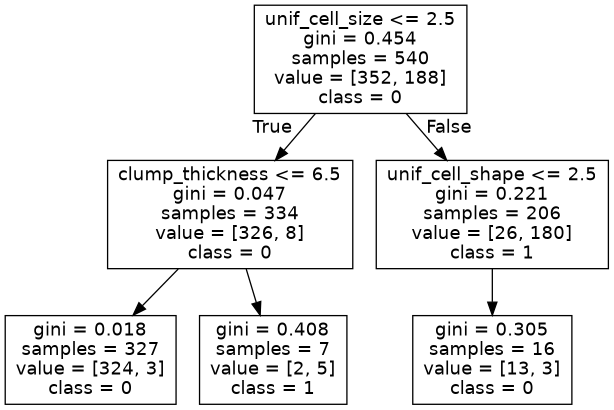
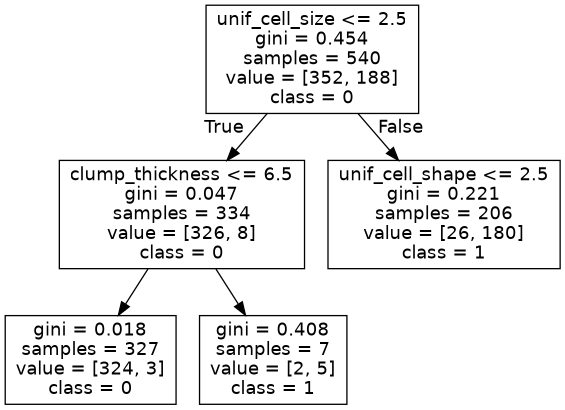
  digraph {
    node [fontname=helvetica shape=box]
    edge [fontname=helvetica]
    n1 [label="unif_cell_size <= 2.5\ngini = 0.454\nsamples = 540\nvalue = [352, 188]\nclass = 0"]
    n2 [label="clump_thickness <= 6.5\ngini = 0.047\nsamples = 334\nvalue = [326, 8]\nclass = 0"]
    n3 [label="unif_cell_shape <= 2.5\ngini = 0.221\nsamples = 206\nvalue = [26, 180]\nclass = 1"]
    n4 [label="gini = 0.018\nsamples = 327\nvalue = [324, 3]\nclass = 0"]
    n5 [label="gini = 0.408\nsamples = 7\nvalue = [2, 5]\nclass = 1"]
-   n6 [label="gini = 0.305\nsamples = 16\nvalue = [13, 3]\nclass = 0"]
    n1 -> n2 [headlabel=True labelangle=45 labeldistance=2.5]
    n1 -> n3 [headlabel=False labelangle=-45 labeldistance=2.5]
    n2 -> n4
    n2 -> n5
-   n3 -> n6
  }
